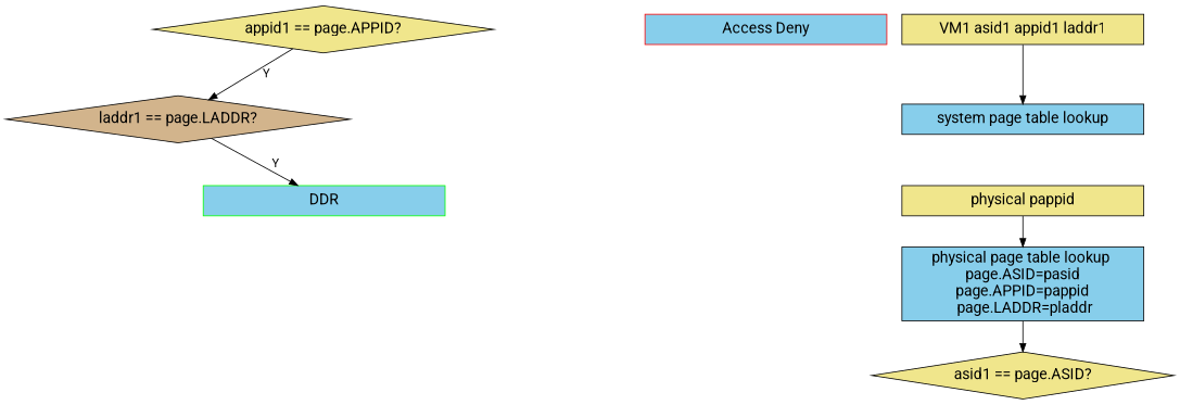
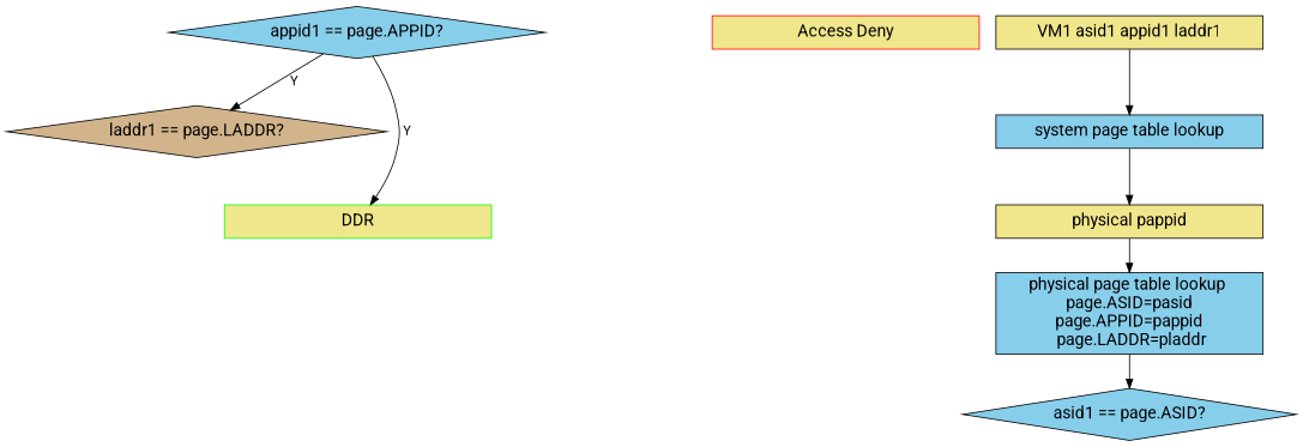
  digraph {
    fontname=Roboto
    node [fillcolor=khaki fontname=Roboto fontsize=18 shape=box style=filled]
    edge [fontname=Roboto]
-   n1 [label="appid1 == page.APPID?" shape=diamond width=4]
+   n1 [fillcolor=skyblue label="appid1 == page.APPID?" shape=diamond width=4]
    n2 [label=invisable style=invis width=2 fillcolor=""]
-   n3 [color=red fillcolor=skyblue label="Access Deny" width=4]
+   n3 [color=red label="Access Deny" width=4]
    n4 [fillcolor=tan label="laddr1 == page.LADDR?" shape=diamond width=4]
    n5 [label="VM1 asid1 appid1 laddr1" width=4]
    n6 [fillcolor=skyblue label="system page table lookup" width=4]
    n7 [label="physical pappid" width=4]
    n8 [fillcolor=skyblue label="physical page table lookup \n page.ASID=pasid \n page.APPID=pappid \n page.LADDR=pladdr" width=4]
-   n9 [label="asid1 == page.ASID?" shape=diamond width=4]
-   n10 [color=green fillcolor=skyblue label=DDR width=4]
+   n9 [fillcolor=skyblue label="asid1 == page.ASID?" shape=diamond width=4]
+   n10 [color=green label=DDR width=4]
    subgraph sub_1 {
      rank=same
      n1
      n2
      n3
    }
    n1 -> n4 [label=" Y"]
-   n4 -> n10 [label=" Y"]
+   n1 -> n10 [label=" Y"]
    n5 -> n6
+   n6 -> n7
    n7 -> n8
    n8 -> n9
  }
